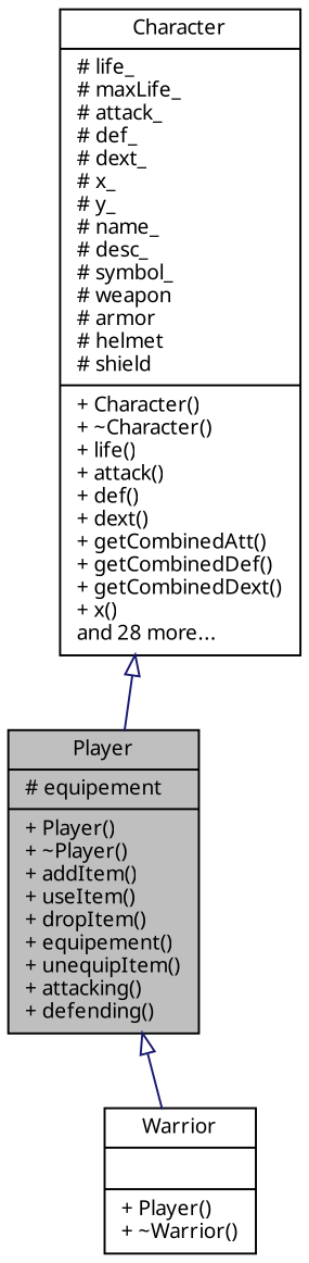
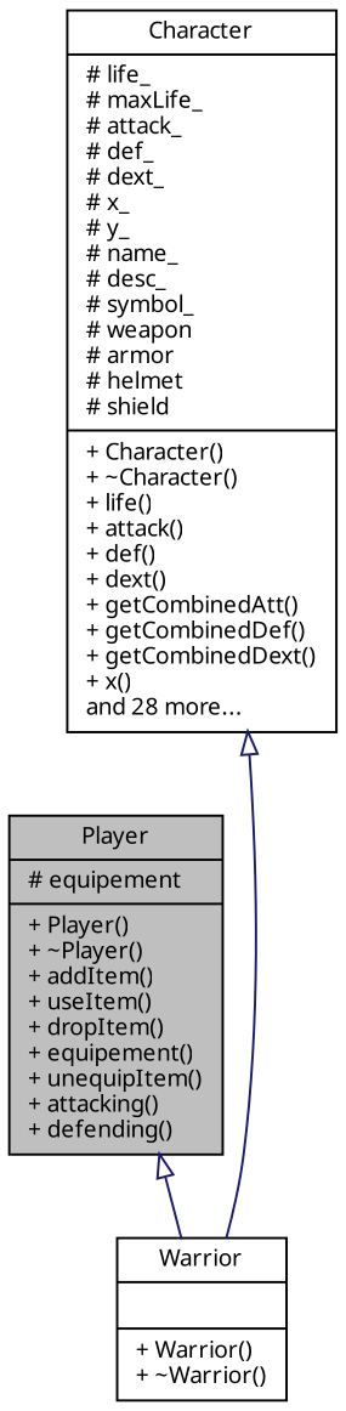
  digraph {
    fontname="Noto Sans"
    node [color=black fillcolor=white fontname="Noto Sans" fontsize=10 shape=record style=filled]
    edge [arrowtail=onormal color=midnightblue dir=back fontname="Noto Sans" fontsize=10 labelfontname=Helvetica labelfontsize=10 style=solid]
    n1 [fillcolor=grey75 fontcolor=black height=0.2 label="{Player\n|# equipement\l|+ Player()\l+ ~Player()\l+ addItem()\l+ useItem()\l+ dropItem()\l+ equipement()\l+ unequipItem()\l+ attacking()\l+ defending()\l}" width=0.4]
-   n2 [height=0.2 label="{Warrior\n||+ Player()\l+ ~Warrior()\l}" width=0.4]
+   n2 [height=0.2 label="{Warrior\n||+ Warrior()\l+ ~Warrior()\l}" width=0.4]
    n3 [height=0.2 label="{Character\n|# life_\l# maxLife_\l# attack_\l# def_\l# dext_\l# x_\l# y_\l# name_\l# desc_\l# symbol_\l# weapon\l# armor\l# helmet\l# shield\l|+ Character()\l+ ~Character()\l+ life()\l+ attack()\l+ def()\l+ dext()\l+ getCombinedAtt()\l+ getCombinedDef()\l+ getCombinedDext()\l+ x()\land 28 more...\l}" width=0.4]
    n1 -> n2
-   n3 -> n1
+   n3 -> n2
  }
